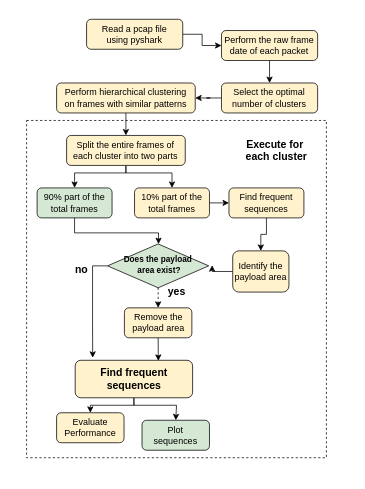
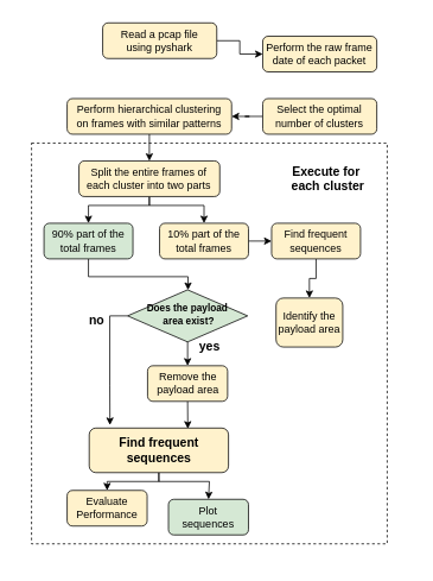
  <mxCell id="0" />
  <mxCell id="1" parent="0" />
  <mxCell id="2" value="" style="rounded=0;whiteSpace=wrap;html=1;dashed=1;fontFamily=Helvetica;fontSize=12;strokeColor=none;" parent="1" vertex="1"><mxGeometry x="20" y="20" width="445" height="610" as="geometry" /></mxCell>
  <mxCell id="3" style="edgeStyle=orthogonalEdgeStyle;rounded=0;orthogonalLoop=1;jettySize=auto;html=1;exitX=1;exitY=0.5;exitDx=0;exitDy=0;entryX=0;entryY=0.5;entryDx=0;entryDy=0;fontSize=14;" edge="1" parent="1" source="4" target="20"><mxGeometry relative="1" as="geometry" /></mxCell>
  <mxCell id="4" value="Read a pcap file &lt;br&gt;using pyshark" style="rounded=1;whiteSpace=wrap;html=1;fontSize=12;glass=0;strokeWidth=1;shadow=0;fillColor=#FFF2CC;" parent="1" vertex="1"><mxGeometry x="115.01" y="25" width="128.31" height="40" as="geometry" /></mxCell>
  <mxCell id="5" style="edgeStyle=orthogonalEdgeStyle;rounded=0;orthogonalLoop=1;jettySize=auto;html=1;exitX=0.5;exitY=1;exitDx=0;exitDy=0;entryX=0.5;entryY=0;entryDx=0;entryDy=0;fontSize=14;" edge="1" parent="1" source="6" target="9"><mxGeometry relative="1" as="geometry" /></mxCell>
  <mxCell id="6" value="Perform hierarchical clustering&lt;br&gt;on frames with similar patterns" style="rounded=1;whiteSpace=wrap;html=1;fontSize=12;glass=0;strokeWidth=1;shadow=0;fillColor=#FFF2CC;" parent="1" vertex="1"><mxGeometry x="75" y="110" width="185" height="40" as="geometry" /></mxCell>
  <mxCell id="7" style="edgeStyle=orthogonalEdgeStyle;rounded=0;orthogonalLoop=1;jettySize=auto;html=1;exitX=0.5;exitY=1;exitDx=0;exitDy=0;fontSize=14;" edge="1" parent="1" source="9"><mxGeometry relative="1" as="geometry"><mxPoint x="99" y="250" as="targetPoint" /><Array as="points"><mxPoint x="167" y="230" /><mxPoint x="99" y="230" /></Array></mxGeometry></mxCell>
  <mxCell id="8" style="edgeStyle=orthogonalEdgeStyle;rounded=0;orthogonalLoop=1;jettySize=auto;html=1;exitX=0.5;exitY=1;exitDx=0;exitDy=0;fontSize=14;" edge="1" parent="1" source="9" target="26"><mxGeometry relative="1" as="geometry"><Array as="points"><mxPoint x="167" y="230" /><mxPoint x="229" y="230" /></Array></mxGeometry></mxCell>
  <mxCell id="9" value="&lt;font style=&quot;font-size: 12px;&quot;&gt;Split the entire frames of&lt;br&gt;each cluster into two parts&lt;/font&gt;" style="rounded=1;whiteSpace=wrap;html=1;fontSize=12;glass=0;strokeWidth=1;shadow=0;fillColor=#FFF2CC;" parent="1" vertex="1"><mxGeometry x="88.34" y="180" width="158.33" height="40" as="geometry" /></mxCell>
  <mxCell id="10" value="&lt;font style=&quot;line-height: 1.1; font-size: 14px;&quot;&gt;&lt;b style=&quot;&quot;&gt;Execute for&amp;nbsp;&lt;br&gt;each cluster&lt;/b&gt;&lt;/font&gt;" style="text;html=1;strokeColor=none;fillColor=none;align=center;verticalAlign=middle;whiteSpace=wrap;rounded=0;" parent="1" vertex="1"><mxGeometry x="320" y="190" width="97" height="20" as="geometry" /></mxCell>
  <mxCell id="11" style="edgeStyle=orthogonalEdgeStyle;rounded=0;orthogonalLoop=1;jettySize=auto;html=1;exitX=0.5;exitY=1;exitDx=0;exitDy=0;entryX=0.708;entryY=0.015;entryDx=0;entryDy=0;entryPerimeter=0;fontSize=14;" edge="1" parent="1" source="12" target="18"><mxGeometry relative="1" as="geometry" /></mxCell>
  <mxCell id="12" value="Remove the payload area" style="rounded=1;whiteSpace=wrap;html=1;fontSize=12;glass=0;strokeWidth=1;shadow=0;fillColor=#FFF2CC;" parent="1" vertex="1"><mxGeometry x="165.5" y="410" width="90" height="40" as="geometry" /></mxCell>
- <mxCell id="13" style="edgeStyle=orthogonalEdgeStyle;rounded=0;orthogonalLoop=1;jettySize=auto;html=1;exitX=0.5;exitY=1;exitDx=0;exitDy=0;entryX=0.5;entryY=0;entryDx=0;entryDy=0;fontSize=14;dashed=1;" edge="1" parent="1" source="15" target="12"><mxGeometry relative="1" as="geometry" /></mxCell>
+ <mxCell id="13" style="edgeStyle=orthogonalEdgeStyle;rounded=0;orthogonalLoop=1;jettySize=auto;html=1;exitX=0.5;exitY=1;exitDx=0;exitDy=0;entryX=0.5;entryY=0;entryDx=0;entryDy=0;fontSize=14;" edge="1" parent="1" source="15" target="12"><mxGeometry relative="1" as="geometry" /></mxCell>
  <mxCell id="14" style="edgeStyle=orthogonalEdgeStyle;rounded=0;orthogonalLoop=1;jettySize=auto;html=1;exitX=0;exitY=0.5;exitDx=0;exitDy=0;entryX=0.149;entryY=-0.068;entryDx=0;entryDy=0;entryPerimeter=0;fontSize=14;" edge="1" parent="1" source="15" target="18"><mxGeometry relative="1" as="geometry" /></mxCell>
  <mxCell id="15" value="&lt;font style=&quot;font-size: 11px;&quot;&gt;&lt;b style=&quot;&quot;&gt;Does the payload&lt;br style=&quot;&quot;&gt;&amp;nbsp;area exist?&lt;/b&gt;&lt;/font&gt;" style="rhombus;whiteSpace=wrap;html=1;shadow=0;fontFamily=Helvetica;fontSize=12;align=center;strokeWidth=1;spacing=6;spacingTop=-4;fillColor=#D5E8D4;" parent="1" vertex="1"><mxGeometry x="143" y="324.75" width="135" height="58.5" as="geometry" /></mxCell>
  <mxCell id="16" style="edgeStyle=orthogonalEdgeStyle;rounded=0;orthogonalLoop=1;jettySize=auto;html=1;exitX=0.5;exitY=1;exitDx=0;exitDy=0;entryX=0.5;entryY=0;entryDx=0;entryDy=0;fontSize=14;" edge="1" parent="1" source="18" target="29"><mxGeometry relative="1" as="geometry"><Array as="points"><mxPoint x="178" y="540" /><mxPoint x="235" y="540" /><mxPoint x="235" y="560" /></Array></mxGeometry></mxCell>
  <mxCell id="17" style="edgeStyle=orthogonalEdgeStyle;rounded=0;orthogonalLoop=1;jettySize=auto;html=1;exitX=0.5;exitY=1;exitDx=0;exitDy=0;entryX=0.5;entryY=0;entryDx=0;entryDy=0;fontSize=14;" edge="1" parent="1" source="18" target="30"><mxGeometry relative="1" as="geometry"><Array as="points"><mxPoint x="178" y="540" /><mxPoint x="120" y="540" /></Array></mxGeometry></mxCell>
  <mxCell id="18" value="&lt;font style=&quot;font-size: 14px;&quot;&gt;&lt;b&gt;Find frequent sequences&lt;/b&gt;&lt;/font&gt;" style="rounded=1;whiteSpace=wrap;html=1;fontSize=12;glass=0;strokeWidth=1;shadow=0;fillColor=#FFF2CC;" parent="1" vertex="1"><mxGeometry x="99.84" y="480" width="156.66" height="50" as="geometry" /></mxCell>
- <mxCell id="19" style="edgeStyle=orthogonalEdgeStyle;rounded=0;orthogonalLoop=1;jettySize=auto;html=1;exitX=0.5;exitY=1;exitDx=0;exitDy=0;entryX=0.5;entryY=0;entryDx=0;entryDy=0;fontSize=14;" edge="1" parent="1" source="20" target="22"><mxGeometry relative="1" as="geometry" /></mxCell>
  <mxCell id="20" value="Perform the raw frame&lt;br&gt;date of each packet" style="rounded=1;whiteSpace=wrap;html=1;fontSize=12;glass=0;strokeWidth=1;shadow=0;fillColor=#FFF2CC;" vertex="1" parent="1"><mxGeometry x="295" y="40" width="128.31" height="40" as="geometry" /></mxCell>
  <mxCell id="21" value="" style="edgeStyle=orthogonalEdgeStyle;rounded=0;orthogonalLoop=1;jettySize=auto;html=1;fontSize=14;" edge="1" parent="1" source="22" target="6"><mxGeometry relative="1" as="geometry" /></mxCell>
  <mxCell id="22" value="Select the optimal&lt;br&gt;number of clusters" style="rounded=1;whiteSpace=wrap;html=1;fontSize=12;glass=0;strokeWidth=1;shadow=0;fillColor=#FFF2CC;" vertex="1" parent="1"><mxGeometry x="295" y="110" width="128.31" height="40" as="geometry" /></mxCell>
  <mxCell id="23" style="edgeStyle=orthogonalEdgeStyle;rounded=0;orthogonalLoop=1;jettySize=auto;html=1;exitX=0.5;exitY=1;exitDx=0;exitDy=0;fontSize=14;" edge="1" parent="1" source="24" target="15"><mxGeometry relative="1" as="geometry"><Array as="points"><mxPoint x="99" y="310" /><mxPoint x="211" y="310" /></Array></mxGeometry></mxCell>
  <mxCell id="24" value="90% part of the&lt;br&gt;total frames" style="rounded=1;whiteSpace=wrap;html=1;fontSize=12;glass=0;strokeWidth=1;shadow=0;fillColor=#d5e8d4;" vertex="1" parent="1"><mxGeometry x="49" y="250" width="100" height="40" as="geometry" /></mxCell>
  <mxCell id="25" style="edgeStyle=orthogonalEdgeStyle;rounded=0;orthogonalLoop=1;jettySize=auto;html=1;exitX=1;exitY=0.5;exitDx=0;exitDy=0;entryX=0;entryY=0.5;entryDx=0;entryDy=0;fontSize=14;" edge="1" parent="1" source="26" target="28"><mxGeometry relative="1" as="geometry" /></mxCell>
  <mxCell id="26" value="10% part of the&lt;br&gt;total frames" style="rounded=1;whiteSpace=wrap;html=1;fontSize=12;glass=0;strokeWidth=1;shadow=0;fillColor=#FFF2CC;" vertex="1" parent="1"><mxGeometry x="179" y="250" width="100" height="40" as="geometry" /></mxCell>
  <mxCell id="27" style="edgeStyle=orthogonalEdgeStyle;rounded=0;orthogonalLoop=1;jettySize=auto;html=1;exitX=0.5;exitY=1;exitDx=0;exitDy=0;entryX=0.5;entryY=0;entryDx=0;entryDy=0;fontSize=14;" edge="1" parent="1" source="28" target="32"><mxGeometry relative="1" as="geometry" /></mxCell>
  <mxCell id="28" value="Find frequent&lt;br&gt;sequences" style="rounded=1;whiteSpace=wrap;html=1;fontSize=12;glass=0;strokeWidth=1;shadow=0;fillColor=#FFF2CC;" vertex="1" parent="1"><mxGeometry x="305" y="250" width="100" height="40" as="geometry" /></mxCell>
  <mxCell id="29" value="Plot&lt;br&gt;sequences" style="rounded=1;whiteSpace=wrap;html=1;fontSize=12;glass=0;strokeWidth=1;shadow=0;fillColor=#d5e8d4;" vertex="1" parent="1"><mxGeometry x="189" y="560" width="90" height="40" as="geometry" /></mxCell>
  <mxCell id="30" value="Evaluate&lt;br&gt;Performance" style="rounded=1;whiteSpace=wrap;html=1;fontSize=12;glass=0;strokeWidth=1;shadow=0;fillColor=#FFF2CC;" vertex="1" parent="1"><mxGeometry x="75" y="550" width="90" height="40" as="geometry" /></mxCell>
- <mxCell id="31" style="edgeStyle=orthogonalEdgeStyle;rounded=0;orthogonalLoop=1;jettySize=auto;html=1;exitX=0;exitY=0.5;exitDx=0;exitDy=0;entryX=1.033;entryY=0.486;entryDx=0;entryDy=0;entryPerimeter=0;fontSize=14;" edge="1" parent="1" source="32" target="15"><mxGeometry relative="1" as="geometry" /></mxCell>
  <mxCell id="32" value="Identify the&lt;br&gt;payload area" style="rounded=1;whiteSpace=wrap;html=1;fontSize=12;glass=0;strokeWidth=1;shadow=0;fillColor=#FFF2CC;" vertex="1" parent="1"><mxGeometry x="310" y="334" width="75" height="55" as="geometry" /></mxCell>
  <mxCell id="33" value="&lt;b&gt;no&lt;/b&gt;" style="text;html=1;align=center;verticalAlign=middle;resizable=0;points=[];autosize=1;strokeColor=none;fillColor=none;fontSize=14;" vertex="1" parent="1"><mxGeometry x="88.34" y="344" width="40" height="30" as="geometry" /></mxCell>
  <mxCell id="34" value="&lt;b&gt;yes&lt;/b&gt;" style="text;html=1;align=center;verticalAlign=middle;resizable=0;points=[];autosize=1;strokeColor=none;fillColor=none;fontSize=14;" vertex="1" parent="1"><mxGeometry x="210" y="374" width="50" height="30" as="geometry" /></mxCell>
  <mxCell id="35" value="" style="rounded=0;whiteSpace=wrap;html=1;fontFamily=Helvetica;fontSize=9;fontColor=default;fillColor=none;dashed=1;" vertex="1" parent="1"><mxGeometry x="35" y="160" width="400" height="450" as="geometry" /></mxCell>
